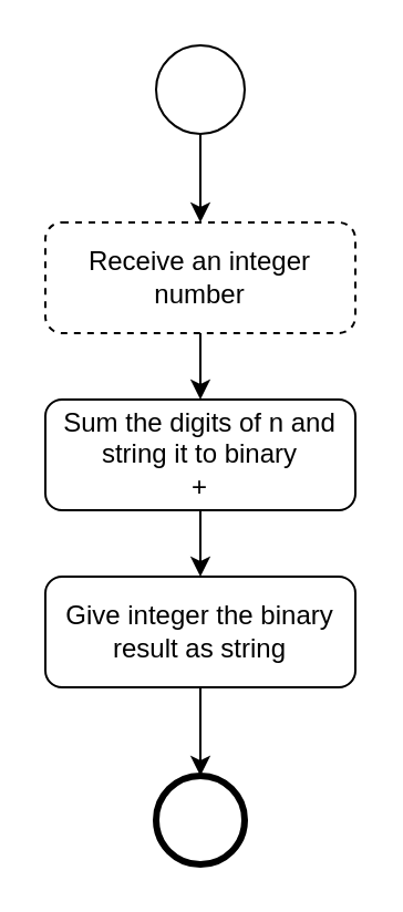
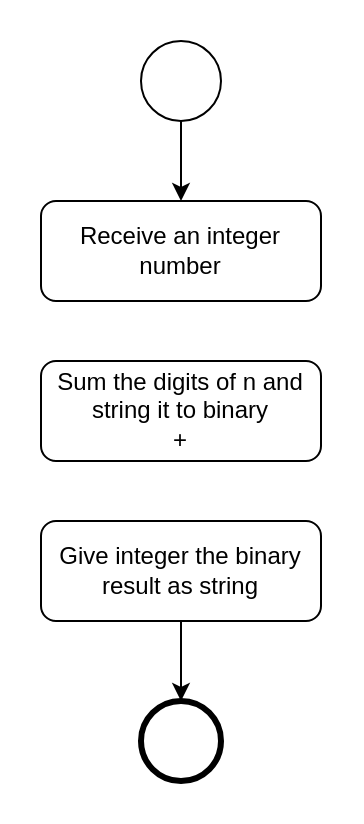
  <mxCell id="0" />
  <mxCell id="1" parent="0" />
  <mxCell id="2" value="" style="ellipse;whiteSpace=wrap;html=1;aspect=fixed;" vertex="1" parent="1"><mxGeometry x="70" y="20" width="40" height="40" as="geometry" /></mxCell>
- <mxCell id="3" value="Receive an integer number" style="rounded=1;whiteSpace=wrap;html=1;dashed=1;" vertex="1" parent="1"><mxGeometry x="20" y="100" width="140" height="50" as="geometry" /></mxCell>
+ <mxCell id="3" value="Receive an integer number" style="rounded=1;whiteSpace=wrap;html=1;" vertex="1" parent="1"><mxGeometry x="20" y="100" width="140" height="50" as="geometry" /></mxCell>
  <mxCell id="4" value="Sum the digits of n and string it to binary&lt;div&gt;+&lt;/div&gt;" style="rounded=1;whiteSpace=wrap;html=1;" vertex="1" parent="1"><mxGeometry x="20" y="180" width="140" height="50" as="geometry" /></mxCell>
  <mxCell id="5" value="Give integer the binary result as string" style="rounded=1;whiteSpace=wrap;html=1;" vertex="1" parent="1"><mxGeometry x="20" y="260" width="140" height="50" as="geometry" /></mxCell>
  <mxCell id="6" value="" style="ellipse;whiteSpace=wrap;html=1;aspect=fixed;strokeWidth=3;" vertex="1" parent="1"><mxGeometry x="70" y="350" width="40" height="40" as="geometry" /></mxCell>
  <mxCell id="7" value="" style="endArrow=classic;html=1;rounded=0;exitX=0.5;exitY=1;exitDx=0;exitDy=0;entryX=0.5;entryY=0;entryDx=0;entryDy=0;" edge="1" parent="1" source="2" target="3"><mxGeometry width="50" height="50" relative="1" as="geometry"><mxPoint x="180" y="270" as="sourcePoint" /><mxPoint x="230" y="220" as="targetPoint" /></mxGeometry></mxCell>
- <mxCell id="8" value="" style="endArrow=classic;html=1;rounded=0;exitX=0.5;exitY=1;exitDx=0;exitDy=0;entryX=0.5;entryY=0;entryDx=0;entryDy=0;" edge="1" parent="1" source="3" target="4"><mxGeometry width="50" height="50" relative="1" as="geometry"><mxPoint x="100" y="70" as="sourcePoint" /><mxPoint x="100" y="110" as="targetPoint" /></mxGeometry></mxCell>
- <mxCell id="9" value="" style="endArrow=classic;html=1;rounded=0;exitX=0.5;exitY=1;exitDx=0;exitDy=0;entryX=0.5;entryY=0;entryDx=0;entryDy=0;" edge="1" parent="1" source="4" target="5"><mxGeometry width="50" height="50" relative="1" as="geometry"><mxPoint x="100" y="160" as="sourcePoint" /><mxPoint x="100" y="190" as="targetPoint" /></mxGeometry></mxCell>
  <mxCell id="10" value="" style="endArrow=classic;html=1;rounded=0;exitX=0.5;exitY=1;exitDx=0;exitDy=0;entryX=0.5;entryY=0;entryDx=0;entryDy=0;" edge="1" parent="1" source="5" target="6"><mxGeometry width="50" height="50" relative="1" as="geometry"><mxPoint x="100" y="240" as="sourcePoint" /><mxPoint x="100" y="270" as="targetPoint" /></mxGeometry></mxCell>
